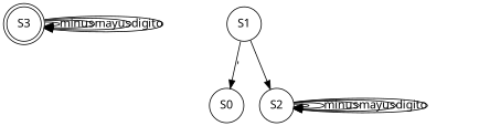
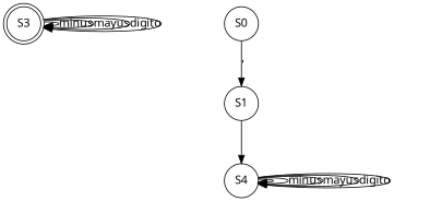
  digraph {
    fontname="Noto Sans"
    rankdir=TB
    node [fontname="Noto Sans" shape=circle]
    edge [fontname="Noto Sans"]
    S3 [shape=doublecircle]
    S0
    S1
-   S2
+   S2 [label=S4]
    S3 -> S3 [label=minus]
    S3 -> S3 [label=mayus]
    S3 -> S3 [label=digito]
    S3 -> S3 [label=" "]
-   S1 -> S0 [label="\'"]
+   S0 -> S1 [label="\'"]
    S1 -> S2 [label="\n"]
    S2 -> S2 [label="\n"]
    S2 -> S2 [label=minus]
    S2 -> S2 [label=mayus]
    S2 -> S2 [label=digito]
    S2 -> S2 [label=" "]
  }
